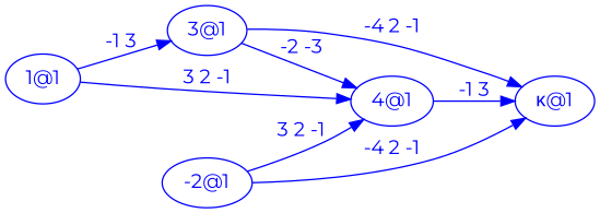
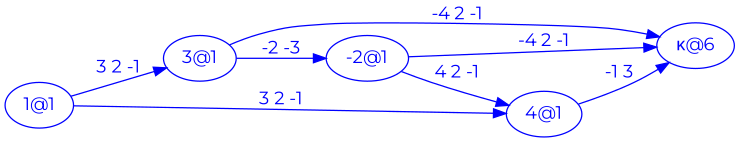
  digraph {
    fontname=Montserrat
    rankdir=LR
    node [color=blue fontcolor=blue fontname=Montserrat]
    edge [color=blue fontcolor=blue fontname=Montserrat]
    n1 [label="1@1"]
    n2 [label="3@1"]
    n3 [label="4@1"]
-   n4 [label="κ@1"]
+   n4 [label="κ@6"]
    n5 [label="-2@1"]
-   n1 -> n2 [label="-1 3"]
+   n1 -> n2 [label="3 2 -1"]
    n1 -> n3 [label="3 2 -1"]
    n2 -> n4 [label="-4 2 -1"]
-   n2 -> n3 [label="-2 -3"]
+   n2 -> n5 [label="-2 -3"]
    n3 -> n4 [label="-1 3"]
-   n5 -> n3 [label="3 2 -1"]
+   n5 -> n3 [label="4 2 -1"]
    n5 -> n4 [label="-4 2 -1"]
  }
